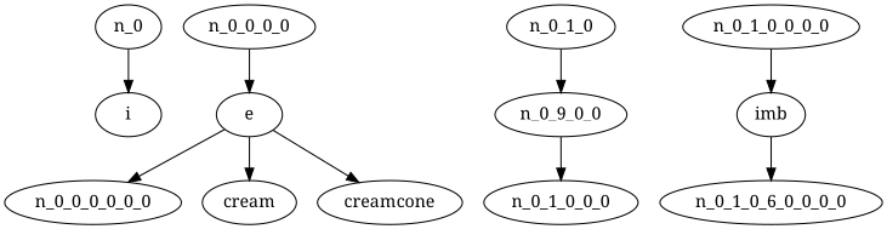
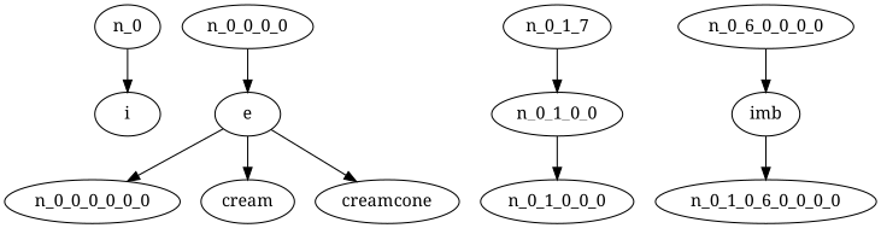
  digraph {
    fontname="Noto Serif"
    node [fontname="Noto Serif"]
    edge [fontname="Noto Serif"]
    n1 [label=i]
    n_0
    n3 [label=e]
    n_0_0_0_0
    n_0_0_0_0_0_0
    n6 [label=cream]
    n7 [label=creamcone]
-   n_0_1_0
-   n_0_1_0_0 [label=n_0_9_0_0]
+   n_0_1_0 [label=n_0_1_7]
+   n_0_1_0_0
    n_0_1_0_0_0
    n11 [label=imb]
-   n_0_1_0_0_0_0
+   n_0_1_0_0_0_0 [label=n_0_6_0_0_0_0]
    n13 [label=n_0_1_0_6_0_0_0_0]
    n_0 -> n1
    n3 -> n_0_0_0_0_0_0
    n3 -> n6
    n3 -> n7
    n_0_0_0_0 -> n3
    n_0_1_0 -> n_0_1_0_0
    n_0_1_0_0 -> n_0_1_0_0_0
    n11 -> n13
    n_0_1_0_0_0_0 -> n11
  }
